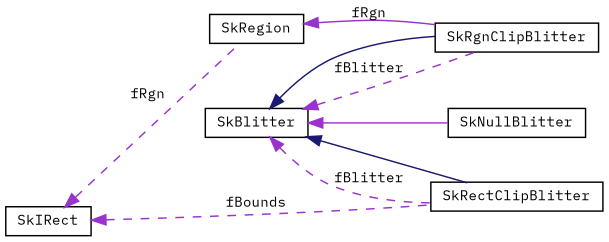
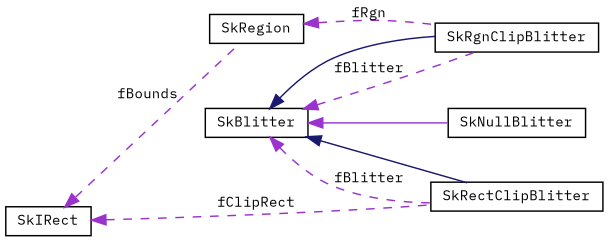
  digraph {
    fontname="IBM Plex Mono"
    rankdir=LR
    node [color=black fillcolor=white fontname="IBM Plex Mono" fontsize=10 shape=record style=filled]
    edge [color=darkorchid3 dir=back fontname="IBM Plex Mono" fontsize=10 labelfontname=FreeSans labelfontsize=10 style=dashed]
    n1 [height=0.2 label=SkNullBlitter width=0.4]
    n2 [height=0.2 label=SkBlitter width=0.4]
    n3 [height=0.2 label=SkRectClipBlitter width=0.4]
    n4 [height=0.2 label=SkRgnClipBlitter width=0.4]
    n5 [height=0.2 label=SkIRect width=0.4]
    n6 [height=0.2 label=SkRegion width=0.4]
    n2 -> n1 [style=solid]
    n2 -> n3 [color=midnightblue style=solid]
    n2 -> n3 [label=fBlitter]
    n2 -> n4 [color=midnightblue style=solid]
    n2 -> n4 [label=fBlitter]
-   n5 -> n3 [label=fBounds]
-   n5 -> n6 [label=fRgn]
-   n6 -> n4 [label=fRgn style=solid]
+   n5 -> n3 [label=fClipRect]
+   n5 -> n6 [label=fBounds]
+   n6 -> n4 [label=fRgn]
  }
